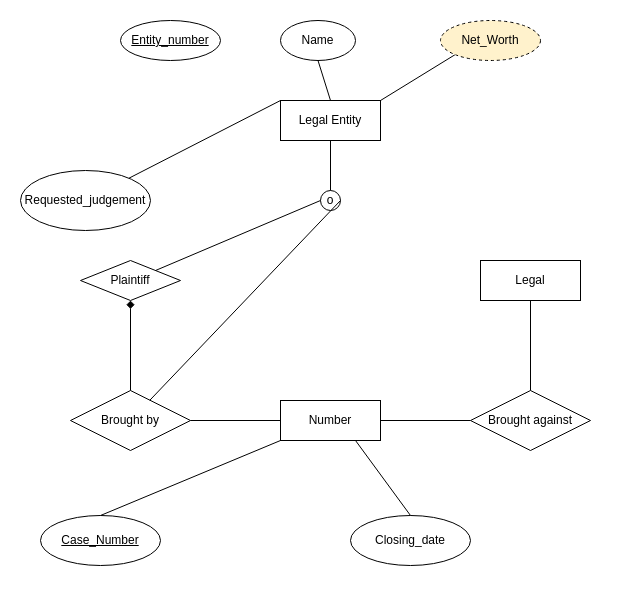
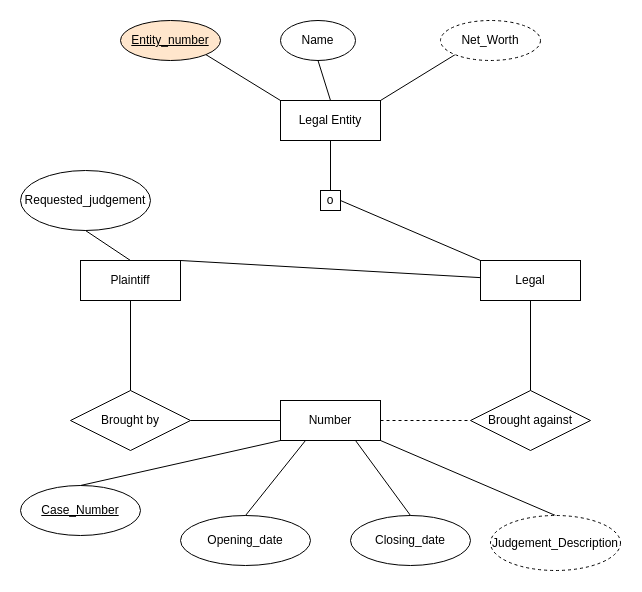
  <mxCell id="0" />
  <mxCell id="1" parent="0" />
  <mxCell id="2" value="Number" style="whiteSpace=wrap;html=1;align=center;" parent="1" vertex="1"><mxGeometry x="280" y="400" width="100" height="40" as="geometry" /></mxCell>
- <mxCell id="3" value="Plaintiff" style="rhombus;whiteSpace=wrap;html=1;align=center;" parent="1" vertex="1"><mxGeometry x="80" y="260" width="100" height="40" as="geometry" /></mxCell>
+ <mxCell id="3" value="Plaintiff" style="whiteSpace=wrap;html=1;align=center;" parent="1" vertex="1"><mxGeometry x="80" y="260" width="100" height="40" as="geometry" /></mxCell>
  <mxCell id="4" value="Legal" style="whiteSpace=wrap;html=1;align=center;" parent="1" vertex="1"><mxGeometry x="480" y="260" width="100" height="40" as="geometry" /></mxCell>
  <mxCell id="5" value="Brought by" style="shape=rhombus;perimeter=rhombusPerimeter;whiteSpace=wrap;html=1;align=center;" parent="1" vertex="1"><mxGeometry x="70" y="390" width="120" height="60" as="geometry" /></mxCell>
  <mxCell id="6" value="Brought against" style="shape=rhombus;perimeter=rhombusPerimeter;whiteSpace=wrap;html=1;align=center;" parent="1" vertex="1"><mxGeometry x="470" y="390" width="120" height="60" as="geometry" /></mxCell>
  <mxCell id="7" value="Legal Entity" style="whiteSpace=wrap;html=1;align=center;" parent="1" vertex="1"><mxGeometry x="280" y="100" width="100" height="40" as="geometry" /></mxCell>
- <mxCell id="8" value="o" style="ellipse;whiteSpace=wrap;html=1;aspect=fixed;" parent="1" vertex="1"><mxGeometry x="320" y="190" width="20" height="20" as="geometry" /></mxCell>
+ <mxCell id="8" value="o" style="whiteSpace=wrap;html=1;aspect=fixed;rounded=0;" parent="1" vertex="1"><mxGeometry x="320" y="190" width="20" height="20" as="geometry" /></mxCell>
  <mxCell id="9" value="" style="endArrow=none;html=1;rounded=0;entryX=0.5;entryY=1;entryDx=0;entryDy=0;exitX=0.5;exitY=0;exitDx=0;exitDy=0;" parent="1" source="8" target="7" edge="1"><mxGeometry width="50" height="50" relative="1" as="geometry"><mxPoint x="290" y="300" as="sourcePoint" /><mxPoint x="340" y="250" as="targetPoint" /></mxGeometry></mxCell>
- <mxCell id="10" value="" style="endArrow=none;html=1;rounded=0;exitX=1;exitY=0;exitDx=0;exitDy=0;entryX=0;entryY=0.5;entryDx=0;entryDy=0;" parent="1" source="3" target="8" edge="1"><mxGeometry width="50" height="50" relative="1" as="geometry"><mxPoint x="290" y="300" as="sourcePoint" /><mxPoint x="340" y="250" as="targetPoint" /></mxGeometry></mxCell>
- <mxCell id="11" value="" style="endArrow=diamond;html=1;rounded=0;entryX=0.5;entryY=1;entryDx=0;entryDy=0;exitX=0.5;exitY=0;exitDx=0;exitDy=0;" parent="1" source="5" target="3" edge="1"><mxGeometry width="50" height="50" relative="1" as="geometry"><mxPoint x="290" y="300" as="sourcePoint" /><mxPoint x="340" y="250" as="targetPoint" /></mxGeometry></mxCell>
- <mxCell id="12" value="" style="endArrow=none;html=1;rounded=0;exitX=1;exitY=0.5;exitDx=0;exitDy=0;" parent="1" source="8" target="5" edge="1"><mxGeometry width="50" height="50" relative="1" as="geometry"><mxPoint x="360" y="250" as="sourcePoint" /><mxPoint x="340" y="250" as="targetPoint" /></mxGeometry></mxCell>
+ <mxCell id="10" value="" style="endArrow=none;html=1;rounded=0;exitX=1;exitY=0;exitDx=0;exitDy=0;" parent="1" source="3" target="4" edge="1"><mxGeometry width="50" height="50" relative="1" as="geometry"><mxPoint x="290" y="300" as="sourcePoint" /><mxPoint x="340" y="250" as="targetPoint" /></mxGeometry></mxCell>
+ <mxCell id="11" value="" style="endArrow=none;html=1;rounded=0;entryX=0.5;entryY=1;entryDx=0;entryDy=0;exitX=0.5;exitY=0;exitDx=0;exitDy=0;" parent="1" source="5" target="3" edge="1"><mxGeometry width="50" height="50" relative="1" as="geometry"><mxPoint x="290" y="300" as="sourcePoint" /><mxPoint x="340" y="250" as="targetPoint" /></mxGeometry></mxCell>
+ <mxCell id="12" value="" style="endArrow=none;html=1;rounded=0;entryX=0;entryY=0;entryDx=0;entryDy=0;exitX=1;exitY=0.5;exitDx=0;exitDy=0;" parent="1" source="8" target="4" edge="1"><mxGeometry width="50" height="50" relative="1" as="geometry"><mxPoint x="360" y="250" as="sourcePoint" /><mxPoint x="340" y="250" as="targetPoint" /></mxGeometry></mxCell>
  <mxCell id="13" value="" style="endArrow=none;html=1;rounded=0;entryX=0.5;entryY=1;entryDx=0;entryDy=0;exitX=0.5;exitY=0;exitDx=0;exitDy=0;" parent="1" source="6" target="4" edge="1"><mxGeometry width="50" height="50" relative="1" as="geometry"><mxPoint x="290" y="300" as="sourcePoint" /><mxPoint x="340" y="250" as="targetPoint" /></mxGeometry></mxCell>
- <mxCell id="14" value="" style="endArrow=none;html=1;rounded=0;entryX=0;entryY=0.5;entryDx=0;entryDy=0;exitX=1;exitY=0.5;exitDx=0;exitDy=0;" parent="1" source="2" target="6" edge="1"><mxGeometry width="50" height="50" relative="1" as="geometry"><mxPoint x="290" y="300" as="sourcePoint" /><mxPoint x="340" y="250" as="targetPoint" /></mxGeometry></mxCell>
+ <mxCell id="14" value="" style="endArrow=none;html=1;rounded=0;entryX=0;entryY=0.5;entryDx=0;entryDy=0;exitX=1;exitY=0.5;exitDx=0;exitDy=0;dashed=1;" parent="1" source="2" target="6" edge="1"><mxGeometry width="50" height="50" relative="1" as="geometry"><mxPoint x="290" y="300" as="sourcePoint" /><mxPoint x="340" y="250" as="targetPoint" /></mxGeometry></mxCell>
  <mxCell id="15" value="" style="endArrow=none;html=1;rounded=0;exitX=1;exitY=0.5;exitDx=0;exitDy=0;entryX=0;entryY=0.5;entryDx=0;entryDy=0;" parent="1" source="5" target="2" edge="1"><mxGeometry width="50" height="50" relative="1" as="geometry"><mxPoint x="290" y="300" as="sourcePoint" /><mxPoint x="270" y="420" as="targetPoint" /></mxGeometry></mxCell>
- <mxCell id="16" value="Entity_number" style="ellipse;whiteSpace=wrap;html=1;align=center;fontStyle=4;" parent="1" vertex="1"><mxGeometry x="120" y="20" width="100" height="40" as="geometry" /></mxCell>
+ <mxCell id="16" value="Entity_number" style="ellipse;whiteSpace=wrap;html=1;align=center;fontStyle=4;fillColor=#ffe6cc;" parent="1" vertex="1"><mxGeometry x="120" y="20" width="100" height="40" as="geometry" /></mxCell>
  <mxCell id="17" value="Name" style="ellipse;whiteSpace=wrap;html=1;align=center;" parent="1" vertex="1"><mxGeometry x="280" y="20" width="75" height="40" as="geometry" /></mxCell>
- <mxCell id="18" value="" style="endArrow=none;html=1;rounded=0;exitX=0;exitY=0;exitDx=0;exitDy=0;" parent="1" source="7" target="22" edge="1"><mxGeometry width="50" height="50" relative="1" as="geometry"><mxPoint x="40" y="180" as="sourcePoint" /><mxPoint x="90" y="130" as="targetPoint" /></mxGeometry></mxCell>
+ <mxCell id="18" value="" style="endArrow=none;html=1;rounded=0;entryX=1;entryY=1;entryDx=0;entryDy=0;exitX=0;exitY=0;exitDx=0;exitDy=0;" parent="1" source="7" target="16" edge="1"><mxGeometry width="50" height="50" relative="1" as="geometry"><mxPoint x="40" y="180" as="sourcePoint" /><mxPoint x="90" y="130" as="targetPoint" /></mxGeometry></mxCell>
  <mxCell id="19" value="" style="endArrow=none;html=1;rounded=0;entryX=0.5;entryY=1;entryDx=0;entryDy=0;exitX=0.5;exitY=0;exitDx=0;exitDy=0;" parent="1" source="7" target="17" edge="1"><mxGeometry width="50" height="50" relative="1" as="geometry"><mxPoint x="290" y="300" as="sourcePoint" /><mxPoint x="340" y="250" as="targetPoint" /></mxGeometry></mxCell>
  <mxCell id="20" value="" style="endArrow=none;html=1;rounded=0;exitX=1;exitY=0;exitDx=0;exitDy=0;entryX=0;entryY=1;entryDx=0;entryDy=0;" parent="1" source="7" target="30" edge="1"><mxGeometry width="50" height="50" relative="1" as="geometry"><mxPoint x="290" y="300" as="sourcePoint" /><mxPoint x="475" y="60" as="targetPoint" /></mxGeometry></mxCell>
- <mxCell id="21" value="Case_Number" style="ellipse;whiteSpace=wrap;html=1;align=center;fontStyle=4;" parent="1" vertex="1"><mxGeometry x="40" y="515" width="120" height="50" as="geometry" /></mxCell>
+ <mxCell id="21" value="Case_Number" style="ellipse;whiteSpace=wrap;html=1;align=center;fontStyle=4;" parent="1" vertex="1"><mxGeometry x="20" y="485" width="120" height="50" as="geometry" /></mxCell>
  <mxCell id="22" value="Requested_judgement" style="ellipse;whiteSpace=wrap;html=1;align=center;" parent="1" vertex="1"><mxGeometry x="20" y="170" width="130" height="60" as="geometry" /></mxCell>
+ <mxCell id="23" value="Opening_date" style="ellipse;whiteSpace=wrap;html=1;align=center;" parent="1" vertex="1"><mxGeometry x="180" y="515" width="130" height="50" as="geometry" /></mxCell>
  <mxCell id="24" value="Closing_date" style="ellipse;whiteSpace=wrap;html=1;align=center;" parent="1" vertex="1"><mxGeometry x="350" y="515" width="120" height="50" as="geometry" /></mxCell>
+ <mxCell id="25" value="" style="endArrow=none;html=1;rounded=0;entryX=0.5;entryY=1;entryDx=0;entryDy=0;exitX=0.5;exitY=0;exitDx=0;exitDy=0;" parent="1" source="3" target="22" edge="1"><mxGeometry width="50" height="50" relative="1" as="geometry"><mxPoint x="290" y="300" as="sourcePoint" /><mxPoint x="340" y="250" as="targetPoint" /></mxGeometry></mxCell>
  <mxCell id="26" value="" style="endArrow=none;html=1;rounded=0;entryX=0;entryY=1;entryDx=0;entryDy=0;exitX=0.5;exitY=0;exitDx=0;exitDy=0;" parent="1" source="21" target="2" edge="1"><mxGeometry width="50" height="50" relative="1" as="geometry"><mxPoint x="290" y="500" as="sourcePoint" /><mxPoint x="340" y="450" as="targetPoint" /></mxGeometry></mxCell>
+ <mxCell id="27" value="" style="endArrow=none;html=1;rounded=0;entryX=0.25;entryY=1;entryDx=0;entryDy=0;exitX=0.5;exitY=0;exitDx=0;exitDy=0;" parent="1" source="23" target="2" edge="1"><mxGeometry width="50" height="50" relative="1" as="geometry"><mxPoint x="290" y="500" as="sourcePoint" /><mxPoint x="320" y="450" as="targetPoint" /></mxGeometry></mxCell>
  <mxCell id="28" value="" style="endArrow=none;html=1;rounded=0;entryX=0.5;entryY=0;entryDx=0;entryDy=0;exitX=0.75;exitY=1;exitDx=0;exitDy=0;" parent="1" source="2" target="24" edge="1"><mxGeometry width="50" height="50" relative="1" as="geometry"><mxPoint x="290" y="500" as="sourcePoint" /><mxPoint x="340" y="450" as="targetPoint" /></mxGeometry></mxCell>
- <mxCell id="30" value="Net_Worth" style="ellipse;whiteSpace=wrap;html=1;align=center;dashed=1;fillColor=#fff2cc;" parent="1" vertex="1"><mxGeometry x="440" y="20" width="100" height="40" as="geometry" /></mxCell>
+ <mxCell id="29" value="" style="endArrow=none;html=1;rounded=0;entryX=1;entryY=1;entryDx=0;entryDy=0;exitX=0.5;exitY=0;exitDx=0;exitDy=0;" parent="1" source="31" target="2" edge="1"><mxGeometry width="50" height="50" relative="1" as="geometry"><mxPoint x="555" y="515" as="sourcePoint" /><mxPoint x="340" y="450" as="targetPoint" /></mxGeometry></mxCell>
+ <mxCell id="30" value="Net_Worth" style="ellipse;whiteSpace=wrap;html=1;align=center;dashed=1;" parent="1" vertex="1"><mxGeometry x="440" y="20" width="100" height="40" as="geometry" /></mxCell>
+ <mxCell id="31" value="Judgement_Description" style="ellipse;whiteSpace=wrap;html=1;align=center;dashed=1;" vertex="1" parent="1"><mxGeometry x="490" y="515" width="130" height="55" as="geometry" /></mxCell>
